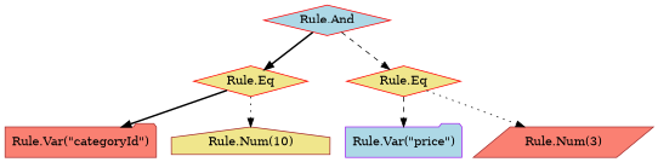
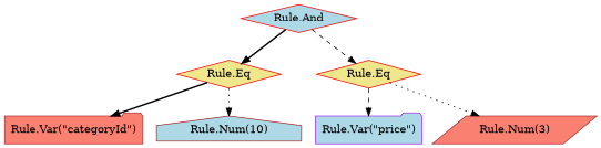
  digraph {
    node [style=filled fillcolor=khaki color=red shape=diamond]
    edge [style=bold]
    n1 [label="Rule.And" fillcolor=lightblue]
    n2 [label="Rule.Eq"]
    n3 [label="Rule.Eq"]
    n4 [label="Rule.Var(\"categoryId\")" fillcolor=salmon color=brown shape=folder]
-   n5 [label="Rule.Num(10)" color=brown shape=house]
+   n5 [label="Rule.Num(10)" fillcolor=lightblue color=brown shape=house]
    n6 [label="Rule.Var(\"price\")" fillcolor=lightblue color=purple shape=folder]
    n7 [label="Rule.Num(3)" fillcolor=salmon color=brown shape=parallelogram]
    n1 -> n2
    n1 -> n3 [style=dashed]
    n2 -> n4
    n2 -> n5 [style=dotted]
    n3 -> n6 [style=dashed]
    n3 -> n7 [style=dotted]
  }
